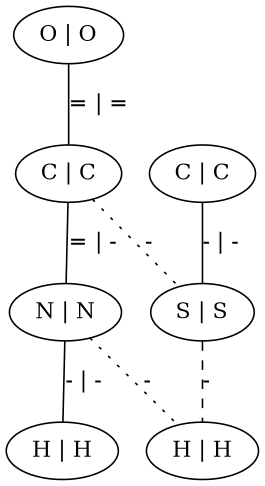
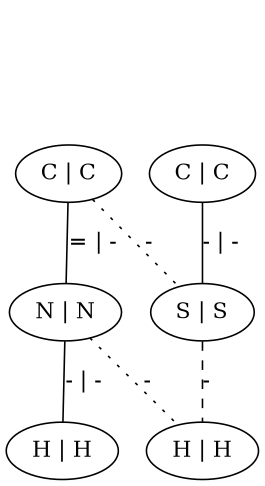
  graph {
-   n1 [label="O | O"]
    n2 [label="C | C"]
    n3 [label="N | N"]
    n4 [label="S | S"]
    n5 [label="H | H"]
    n6 [label="H | H"]
    n7 [label="C | C"]
-   n1 -- n2 [label="= | ="]
    n2 -- n3 [label="= | -"]
    n2 -- n4 [label="-" style=dotted]
    n3 -- n5 [label="- | -"]
    n3 -- n6 [label="-" style=dotted]
    n4 -- n6 [label="-" style=dashed]
    n7 -- n4 [label="- | -"]
  }
